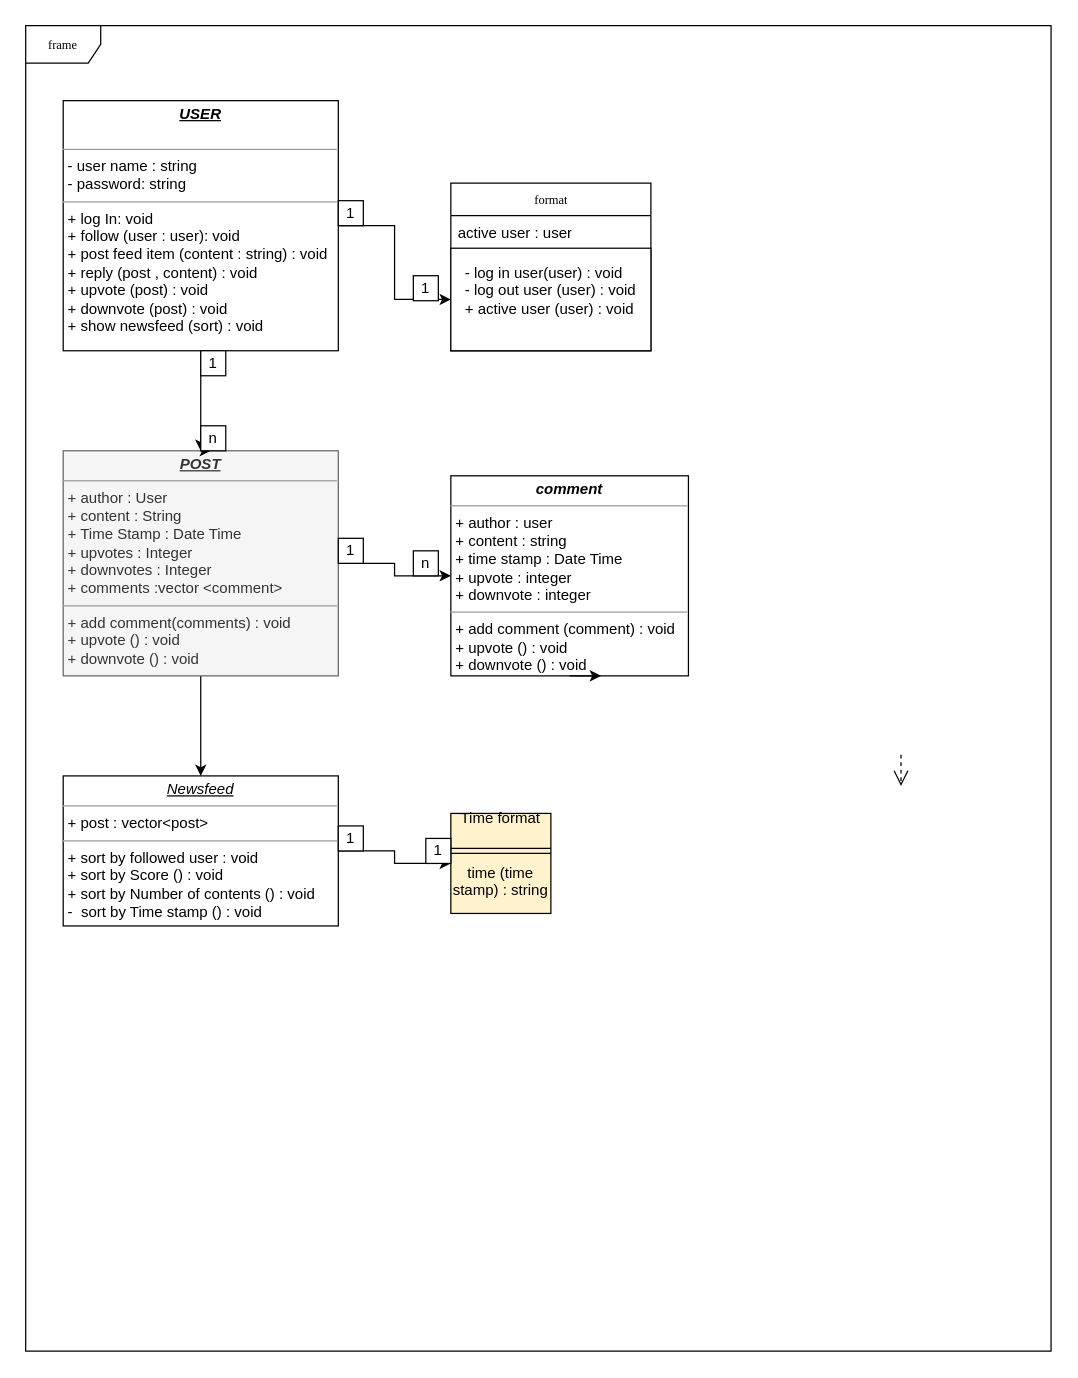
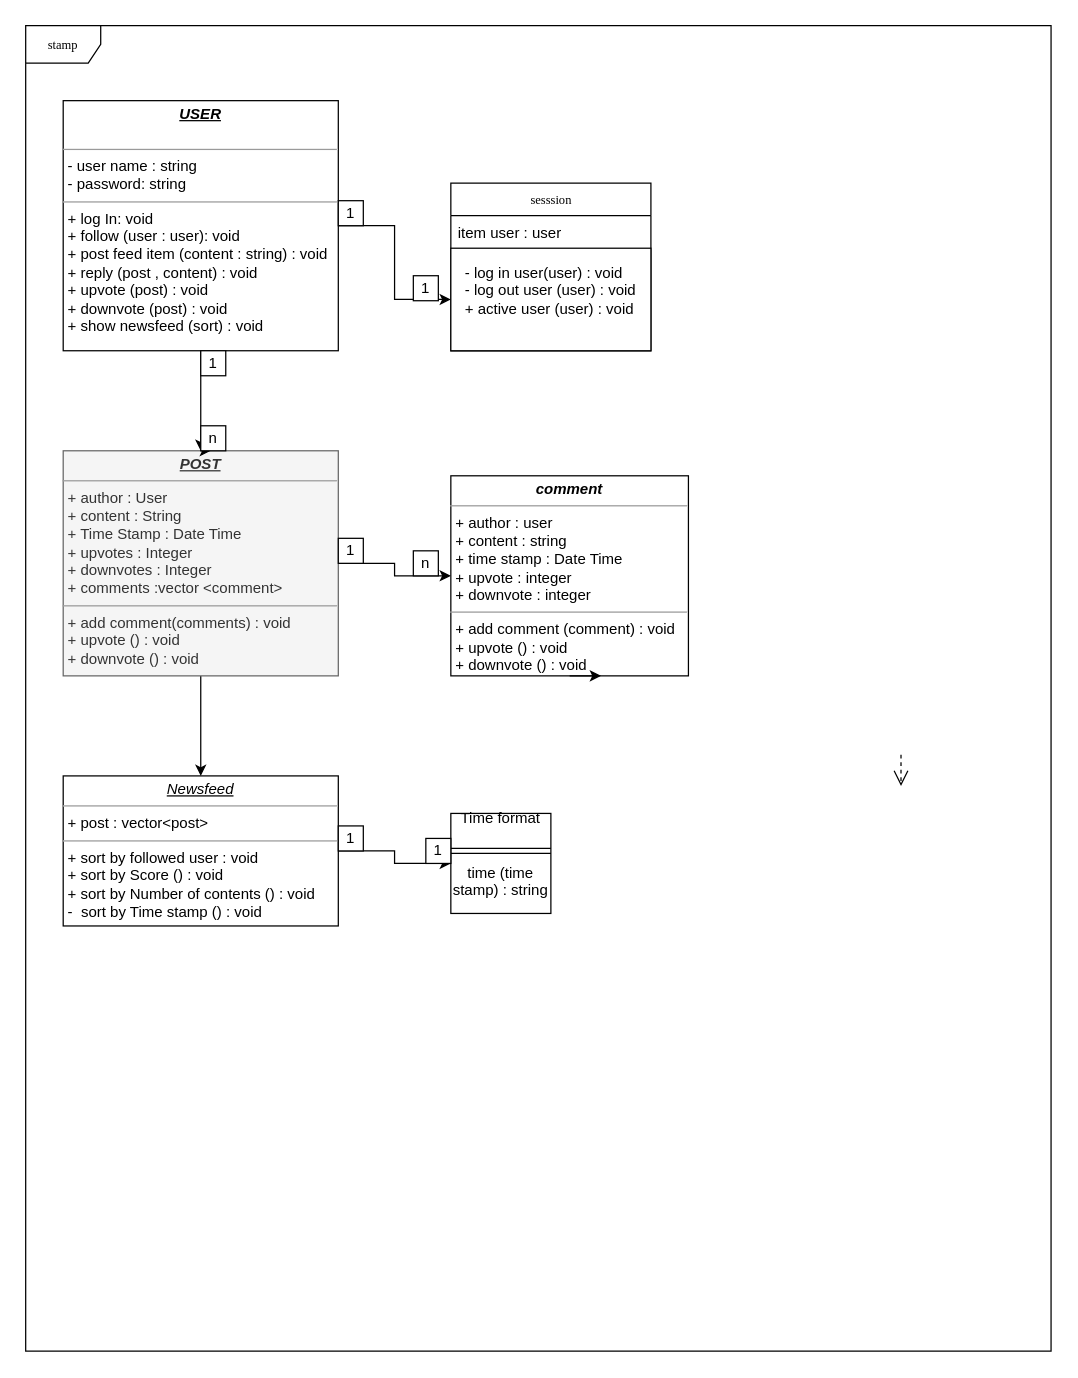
  <mxCell id="0" />
  <mxCell id="1" parent="0" />
- <mxCell id="2" value="frame" style="shape=umlFrame;whiteSpace=wrap;html=1;rounded=0;shadow=0;comic=0;labelBackgroundColor=none;strokeWidth=1;fontFamily=Verdana;fontSize=10;align=center;" vertex="1" parent="1"><mxGeometry x="20" y="20" width="820" height="1060" as="geometry" /></mxCell>
- <mxCell id="3" value="format" style="swimlane;html=1;fontStyle=0;childLayout=stackLayout;horizontal=1;startSize=26;fillColor=none;horizontalStack=0;resizeParent=1;resizeLast=0;collapsible=1;marginBottom=0;swimlaneFillColor=#ffffff;rounded=0;shadow=0;comic=0;labelBackgroundColor=none;strokeWidth=1;fontFamily=Verdana;fontSize=10;align=center;" vertex="1" parent="1"><mxGeometry x="360" y="146" width="160" height="134" as="geometry" /></mxCell>
- <mxCell id="4" value="active user : user" style="text;html=1;strokeColor=none;fillColor=none;align=left;verticalAlign=top;spacingLeft=4;spacingRight=4;whiteSpace=wrap;overflow=hidden;rotatable=0;points=[[0,0.5],[1,0.5]];portConstraint=eastwest;" vertex="1" parent="3"><mxGeometry y="26" width="160" height="26" as="geometry" /></mxCell>
+ <mxCell id="2" value="stamp" style="shape=umlFrame;whiteSpace=wrap;html=1;rounded=0;shadow=0;comic=0;labelBackgroundColor=none;strokeWidth=1;fontFamily=Verdana;fontSize=10;align=center;" vertex="1" parent="1"><mxGeometry x="20" y="20" width="820" height="1060" as="geometry" /></mxCell>
+ <mxCell id="3" value="sesssion" style="swimlane;html=1;fontStyle=0;childLayout=stackLayout;horizontal=1;startSize=26;fillColor=none;horizontalStack=0;resizeParent=1;resizeLast=0;collapsible=1;marginBottom=0;swimlaneFillColor=#ffffff;rounded=0;shadow=0;comic=0;labelBackgroundColor=none;strokeWidth=1;fontFamily=Verdana;fontSize=10;align=center;" vertex="1" parent="1"><mxGeometry x="360" y="146" width="160" height="134" as="geometry" /></mxCell>
+ <mxCell id="4" value="item user : user" style="text;html=1;strokeColor=none;fillColor=none;align=left;verticalAlign=top;spacingLeft=4;spacingRight=4;whiteSpace=wrap;overflow=hidden;rotatable=0;points=[[0,0.5],[1,0.5]];portConstraint=eastwest;" vertex="1" parent="3"><mxGeometry y="26" width="160" height="26" as="geometry" /></mxCell>
  <mxCell id="5" value="&lt;div style=&quot;text-align: left;&quot;&gt;&lt;span style=&quot;background-color: initial;&quot;&gt;- log in user(user) : void&amp;nbsp;&lt;/span&gt;&lt;/div&gt;- log out user (user) : void&lt;br&gt;&lt;div style=&quot;text-align: left;&quot;&gt;+ active user (user) : void&lt;/div&gt;&lt;div style=&quot;text-align: left;&quot;&gt;&lt;br&gt;&lt;/div&gt;" style="rounded=0;whiteSpace=wrap;html=1;" vertex="1" parent="3"><mxGeometry y="52" width="160" height="82" as="geometry" /></mxCell>
  <mxCell id="6" style="edgeStyle=orthogonalEdgeStyle;rounded=0;html=1;dashed=1;labelBackgroundColor=none;startFill=0;endArrow=open;endFill=0;endSize=10;fontFamily=Verdana;fontSize=10;" edge="1" parent="1"><mxGeometry relative="1" as="geometry"><Array as="points" /><mxPoint x="720" y="603" as="sourcePoint" /><mxPoint x="720" y="628" as="targetPoint" /></mxGeometry></mxCell>
  <mxCell id="7" value="" style="edgeStyle=orthogonalEdgeStyle;rounded=0;orthogonalLoop=1;jettySize=auto;html=1;" edge="1" parent="1" source="8" target="17"><mxGeometry relative="1" as="geometry" /></mxCell>
  <mxCell id="8" value="&lt;p style=&quot;margin:0px;margin-top:4px;text-align:center;&quot;&gt;&lt;i&gt;&lt;u&gt;Newsfeed&lt;/u&gt;&lt;/i&gt;&lt;/p&gt;&lt;hr size=&quot;1&quot;&gt;&lt;p style=&quot;margin:0px;margin-left:4px;&quot;&gt;+ post : vector&amp;lt;post&amp;gt;&lt;br&gt;&lt;/p&gt;&lt;hr size=&quot;1&quot;&gt;&lt;p style=&quot;margin:0px;margin-left:4px;&quot;&gt;+ sort by followed user : void&lt;br&gt;+ sort by Score () : void&amp;nbsp;&lt;/p&gt;&lt;p style=&quot;margin:0px;margin-left:4px;&quot;&gt;+ sort by Number of contents () : void&lt;/p&gt;&lt;p style=&quot;margin:0px;margin-left:4px;&quot;&gt;-&amp;nbsp; sort by Time stamp () : void&lt;span style=&quot;background-color: initial;&quot;&gt;&amp;nbsp;&lt;/span&gt;&lt;/p&gt;" style="verticalAlign=top;align=left;overflow=fill;fontSize=12;fontFamily=Helvetica;html=1;rounded=0;shadow=0;comic=0;labelBackgroundColor=none;strokeWidth=1" vertex="1" parent="1"><mxGeometry x="50" y="620" width="220" height="120" as="geometry" /></mxCell>
  <mxCell id="9" value="&lt;p style=&quot;margin:0px;margin-top:4px;text-align:center;&quot;&gt;&lt;b style=&quot;&quot;&gt;&lt;i&gt;comment&lt;/i&gt;&lt;/b&gt;&lt;/p&gt;&lt;hr size=&quot;1&quot;&gt;&lt;p style=&quot;margin:0px;margin-left:4px;&quot;&gt;+ author : user&lt;br&gt;+ content : string&lt;/p&gt;&lt;p style=&quot;margin:0px;margin-left:4px;&quot;&gt;+ time stamp : Date Time&lt;/p&gt;&lt;p style=&quot;margin:0px;margin-left:4px;&quot;&gt;+ upvote : integer&lt;/p&gt;&lt;p style=&quot;margin:0px;margin-left:4px;&quot;&gt;+ downvote : integer&lt;/p&gt;&lt;hr size=&quot;1&quot;&gt;&lt;p style=&quot;margin:0px;margin-left:4px;&quot;&gt;+ add comment (comment) : void&lt;/p&gt;&lt;p style=&quot;margin:0px;margin-left:4px;&quot;&gt;+ upvote () : void&lt;/p&gt;&lt;p style=&quot;margin:0px;margin-left:4px;&quot;&gt;+ downvote () : void&lt;/p&gt;" style="verticalAlign=top;align=left;overflow=fill;fontSize=12;fontFamily=Helvetica;html=1;rounded=0;shadow=0;comic=0;labelBackgroundColor=none;strokeWidth=1" vertex="1" parent="1"><mxGeometry x="360" y="380" width="190" height="160" as="geometry" /></mxCell>
  <mxCell id="10" value="" style="edgeStyle=orthogonalEdgeStyle;rounded=0;orthogonalLoop=1;jettySize=auto;html=1;" edge="1" parent="1" source="12" target="15"><mxGeometry relative="1" as="geometry" /></mxCell>
  <mxCell id="11" value="" style="edgeStyle=orthogonalEdgeStyle;rounded=0;orthogonalLoop=1;jettySize=auto;html=1;" edge="1" parent="1" source="12" target="5"><mxGeometry relative="1" as="geometry" /></mxCell>
  <mxCell id="12" value="&lt;p style=&quot;margin:0px;margin-top:4px;text-align:center;&quot;&gt;&lt;u style=&quot;&quot;&gt;&lt;b style=&quot;&quot;&gt;&lt;i&gt;USER&lt;/i&gt;&lt;/b&gt;&lt;/u&gt;&lt;br&gt;&lt;br&gt;&lt;/p&gt;&lt;hr size=&quot;1&quot;&gt;&lt;p style=&quot;margin:0px;margin-left:4px;&quot;&gt;- user name : string&lt;br&gt;- password: string&lt;/p&gt;&lt;hr size=&quot;1&quot;&gt;&lt;p style=&quot;margin:0px;margin-left:4px;&quot;&gt;+ log In: void&lt;br&gt;+ follow (user : user): void&lt;/p&gt;&lt;p style=&quot;margin:0px;margin-left:4px;&quot;&gt;+ post feed item (content : string) : void&lt;/p&gt;&lt;p style=&quot;margin:0px;margin-left:4px;&quot;&gt;+ reply (post , content) : void&lt;/p&gt;&lt;p style=&quot;margin:0px;margin-left:4px;&quot;&gt;+ upvote (post) : void&lt;/p&gt;&lt;p style=&quot;margin:0px;margin-left:4px;&quot;&gt;+ downvote (post) : void&lt;/p&gt;&lt;p style=&quot;margin:0px;margin-left:4px;&quot;&gt;+ show newsfeed (sort) : void&lt;/p&gt;&lt;p style=&quot;margin:0px;margin-left:4px;&quot;&gt;&lt;br&gt;&lt;/p&gt;" style="verticalAlign=top;align=left;overflow=fill;fontSize=12;fontFamily=Helvetica;html=1;rounded=0;shadow=0;comic=0;labelBackgroundColor=none;strokeWidth=1" vertex="1" parent="1"><mxGeometry x="50" y="80" width="220" height="200" as="geometry" /></mxCell>
  <mxCell id="13" value="" style="edgeStyle=orthogonalEdgeStyle;rounded=0;orthogonalLoop=1;jettySize=auto;html=1;" edge="1" parent="1" source="15" target="8"><mxGeometry relative="1" as="geometry" /></mxCell>
  <mxCell id="14" value="" style="edgeStyle=orthogonalEdgeStyle;rounded=0;orthogonalLoop=1;jettySize=auto;html=1;" edge="1" parent="1" source="15" target="9"><mxGeometry relative="1" as="geometry" /></mxCell>
  <mxCell id="15" value="&lt;p style=&quot;margin:0px;margin-top:4px;text-align:center;&quot;&gt;&lt;b&gt;&lt;i&gt;&lt;u&gt;POST&lt;/u&gt;&lt;/i&gt;&lt;/b&gt;&lt;/p&gt;&lt;hr size=&quot;1&quot;&gt;&lt;p style=&quot;margin:0px;margin-left:4px;&quot;&gt;+ author : User&lt;br&gt;+ content : String&lt;/p&gt;&lt;p style=&quot;margin:0px;margin-left:4px;&quot;&gt;+ Time Stamp : Date Time&lt;/p&gt;&lt;p style=&quot;margin:0px;margin-left:4px;&quot;&gt;+ upvotes : Integer&lt;/p&gt;&lt;p style=&quot;margin:0px;margin-left:4px;&quot;&gt;+ downvotes : Integer&lt;/p&gt;&lt;p style=&quot;margin:0px;margin-left:4px;&quot;&gt;+ comments :vector &amp;lt;comment&amp;gt;&lt;/p&gt;&lt;hr size=&quot;1&quot;&gt;&lt;p style=&quot;margin:0px;margin-left:4px;&quot;&gt;+ add comment(comments) : void&lt;/p&gt;&lt;p style=&quot;margin:0px;margin-left:4px;&quot;&gt;+ upvote () : void&lt;/p&gt;&lt;p style=&quot;margin:0px;margin-left:4px;&quot;&gt;+ downvote () : void&lt;/p&gt;&lt;p style=&quot;margin:0px;margin-left:4px;&quot;&gt;&lt;br&gt;&lt;/p&gt;&lt;p style=&quot;margin:0px;margin-left:4px;&quot;&gt;&lt;br&gt;&lt;/p&gt;&lt;p style=&quot;margin:0px;margin-left:4px;&quot;&gt;&lt;br&gt;&lt;/p&gt;" style="verticalAlign=top;align=left;overflow=fill;fontSize=12;fontFamily=Helvetica;html=1;rounded=0;shadow=0;comic=0;labelBackgroundColor=none;strokeWidth=1;fillColor=#f5f5f5;fontColor=#333333;strokeColor=#666666;" vertex="1" parent="1"><mxGeometry x="50" y="360" width="220" height="180" as="geometry" /></mxCell>
  <mxCell id="16" style="edgeStyle=orthogonalEdgeStyle;rounded=0;orthogonalLoop=1;jettySize=auto;html=1;exitX=0.5;exitY=0;exitDx=0;exitDy=0;entryX=0.537;entryY=0.001;entryDx=0;entryDy=0;entryPerimeter=0;" edge="1" parent="1" source="15" target="15"><mxGeometry relative="1" as="geometry" /></mxCell>
- <mxCell id="17" value="Time format&lt;br&gt;&lt;br&gt;&lt;br&gt;time (time stamp) : string&lt;br&gt;&lt;div style=&quot;&quot;&gt;&lt;br&gt;&lt;/div&gt;" style="whiteSpace=wrap;html=1;aspect=fixed;align=center;fillColor=#fff2cc;" vertex="1" parent="1"><mxGeometry x="360" y="650" width="80" height="80" as="geometry" /></mxCell>
+ <mxCell id="17" value="Time format&lt;br&gt;&lt;br&gt;&lt;br&gt;time (time stamp) : string&lt;br&gt;&lt;div style=&quot;&quot;&gt;&lt;br&gt;&lt;/div&gt;" style="whiteSpace=wrap;html=1;aspect=fixed;align=center;" vertex="1" parent="1"><mxGeometry x="360" y="650" width="80" height="80" as="geometry" /></mxCell>
  <mxCell id="18" value="1" style="rounded=0;whiteSpace=wrap;html=1;" vertex="1" parent="1"><mxGeometry x="160" y="280" width="20" height="20" as="geometry" /></mxCell>
  <mxCell id="19" value="n" style="whiteSpace=wrap;html=1;aspect=fixed;" vertex="1" parent="1"><mxGeometry x="160" y="340" width="20" height="20" as="geometry" /></mxCell>
  <mxCell id="20" value="1" style="whiteSpace=wrap;html=1;aspect=fixed;" vertex="1" parent="1"><mxGeometry x="270" y="160" width="20" height="20" as="geometry" /></mxCell>
  <mxCell id="21" value="1" style="whiteSpace=wrap;html=1;aspect=fixed;" vertex="1" parent="1"><mxGeometry x="330" y="220" width="20" height="20" as="geometry" /></mxCell>
  <mxCell id="22" style="edgeStyle=orthogonalEdgeStyle;rounded=0;orthogonalLoop=1;jettySize=auto;html=1;exitX=0.5;exitY=1;exitDx=0;exitDy=0;entryX=0.632;entryY=1;entryDx=0;entryDy=0;entryPerimeter=0;" edge="1" parent="1" source="9" target="9"><mxGeometry relative="1" as="geometry" /></mxCell>
  <mxCell id="23" value="1" style="whiteSpace=wrap;html=1;aspect=fixed;" vertex="1" parent="1"><mxGeometry x="270" y="430" width="20" height="20" as="geometry" /></mxCell>
  <mxCell id="24" value="n" style="whiteSpace=wrap;html=1;aspect=fixed;" vertex="1" parent="1"><mxGeometry x="330" y="440" width="20" height="20" as="geometry" /></mxCell>
  <mxCell id="25" value="" style="shape=link;html=1;rounded=0;" edge="1" parent="1"><mxGeometry width="100" relative="1" as="geometry"><mxPoint x="360" y="680" as="sourcePoint" /><mxPoint x="440" y="680" as="targetPoint" /><Array as="points" /></mxGeometry></mxCell>
  <mxCell id="26" value="1" style="whiteSpace=wrap;html=1;aspect=fixed;" vertex="1" parent="1"><mxGeometry x="340" y="670" width="20" height="20" as="geometry" /></mxCell>
  <mxCell id="27" value="1" style="whiteSpace=wrap;html=1;aspect=fixed;" vertex="1" parent="1"><mxGeometry x="270" y="660" width="20" height="20" as="geometry" /></mxCell>
